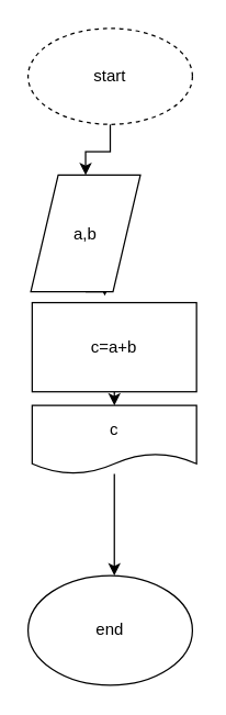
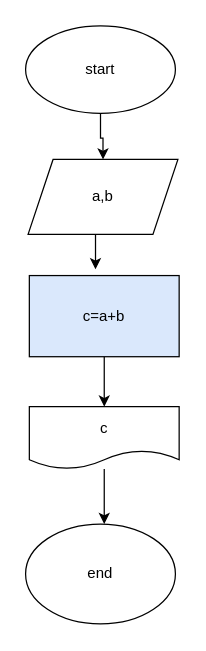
  <mxCell id="0" />
  <mxCell id="1" parent="0" />
  <mxCell id="2" style="edgeStyle=orthogonalEdgeStyle;rounded=0;orthogonalLoop=1;jettySize=auto;html=1;exitX=0.5;exitY=1;exitDx=0;exitDy=0;" edge="1" parent="1" source="3" target="5"><mxGeometry relative="1" as="geometry" /></mxCell>
- <mxCell id="3" value="start" style="ellipse;whiteSpace=wrap;html=1;dashed=1;" vertex="1" parent="1"><mxGeometry x="20" y="20" width="120" height="70" as="geometry" /></mxCell>
+ <mxCell id="3" value="start" style="ellipse;whiteSpace=wrap;html=1;" vertex="1" parent="1"><mxGeometry x="20" y="20" width="120" height="70" as="geometry" /></mxCell>
  <mxCell id="4" style="edgeStyle=orthogonalEdgeStyle;rounded=0;orthogonalLoop=1;jettySize=auto;html=1;exitX=0.5;exitY=1;exitDx=0;exitDy=0;" edge="1" parent="1" source="5"><mxGeometry relative="1" as="geometry"><mxPoint x="76" y="215" as="targetPoint" /></mxGeometry></mxCell>
- <mxCell id="5" value="a,b" style="shape=parallelogram;perimeter=parallelogramPerimeter;whiteSpace=wrap;html=1;fixedSize=1;" vertex="1" parent="1"><mxGeometry x="22" y="127" width="80" height="85" as="geometry" /></mxCell>
+ <mxCell id="5" value="a,b" style="shape=parallelogram;perimeter=parallelogramPerimeter;whiteSpace=wrap;html=1;fixedSize=1;" vertex="1" parent="1"><mxGeometry x="22" y="127" width="120" height="60" as="geometry" /></mxCell>
  <mxCell id="6" style="edgeStyle=orthogonalEdgeStyle;rounded=0;orthogonalLoop=1;jettySize=auto;html=1;exitX=0.5;exitY=1;exitDx=0;exitDy=0;entryX=0.5;entryY=0;entryDx=0;entryDy=0;" edge="1" parent="1" source="7" target="9"><mxGeometry relative="1" as="geometry" /></mxCell>
- <mxCell id="7" value="c=a+b" style="rounded=0;whiteSpace=wrap;html=1;" vertex="1" parent="1"><mxGeometry x="23" y="220" width="120" height="65" as="geometry" /></mxCell>
+ <mxCell id="7" value="c=a+b" style="rounded=0;whiteSpace=wrap;html=1;fillColor=#dae8fc;" vertex="1" parent="1"><mxGeometry x="23" y="220" width="120" height="65" as="geometry" /></mxCell>
  <mxCell id="8" value="" style="edgeStyle=orthogonalEdgeStyle;rounded=0;orthogonalLoop=1;jettySize=auto;html=1;" edge="1" parent="1" source="9" target="10"><mxGeometry relative="1" as="geometry"><Array as="points"><mxPoint x="90" y="425" /><mxPoint x="90" y="425" /></Array></mxGeometry></mxCell>
- <mxCell id="9" value="c" style="shape=document;whiteSpace=wrap;html=1;boundedLbl=1;" vertex="1" parent="1"><mxGeometry x="23" y="295" width="120" height="50" as="geometry" /></mxCell>
+ <mxCell id="9" value="c" style="shape=document;whiteSpace=wrap;html=1;boundedLbl=1;" vertex="1" parent="1"><mxGeometry x="23" y="325" width="120" height="50" as="geometry" /></mxCell>
  <mxCell id="10" value="end" style="ellipse;whiteSpace=wrap;html=1;" vertex="1" parent="1"><mxGeometry x="20" y="419" width="120" height="80" as="geometry" /></mxCell>
